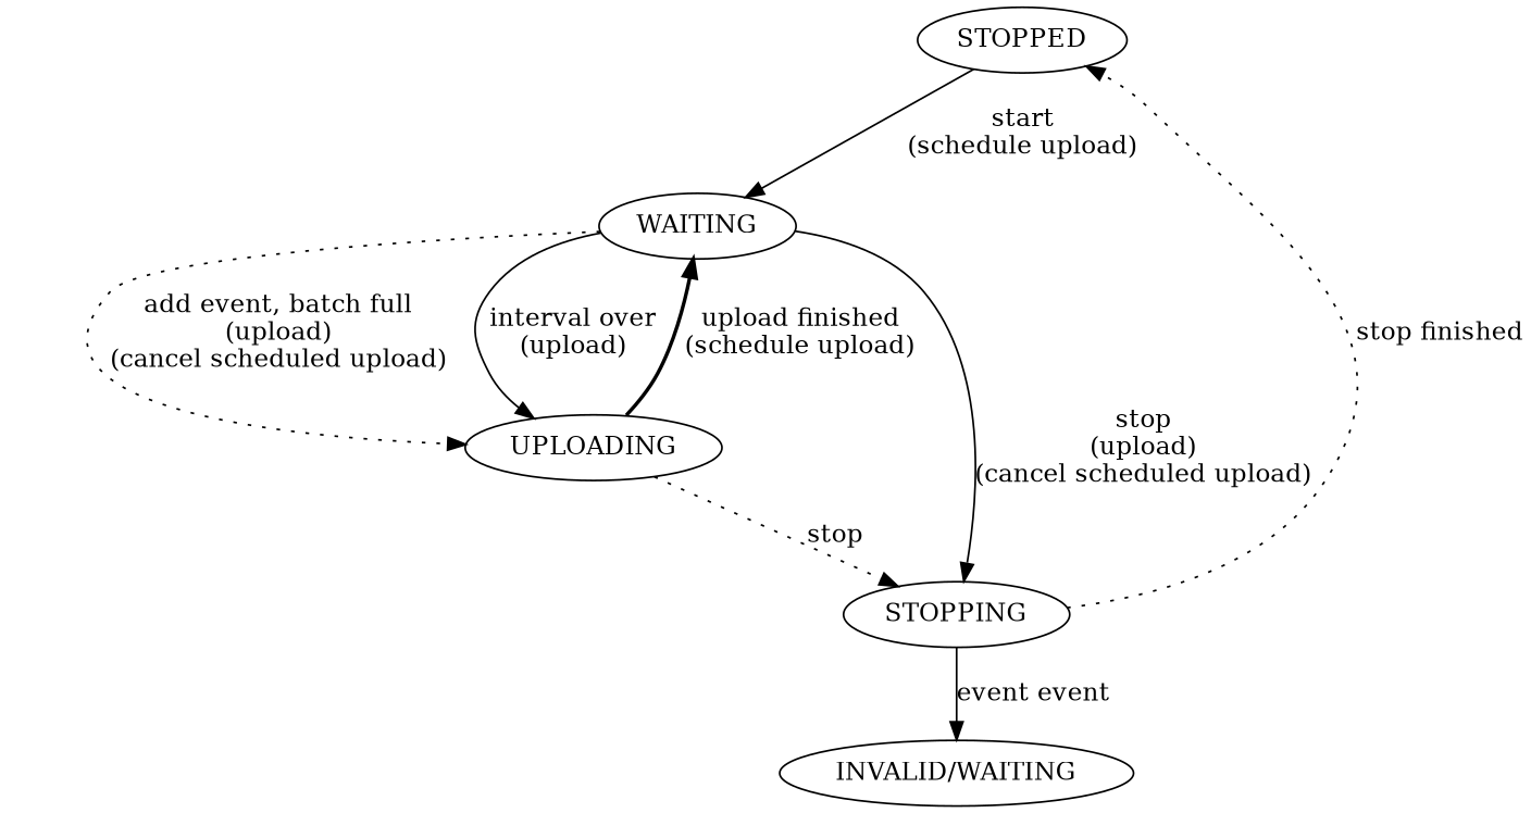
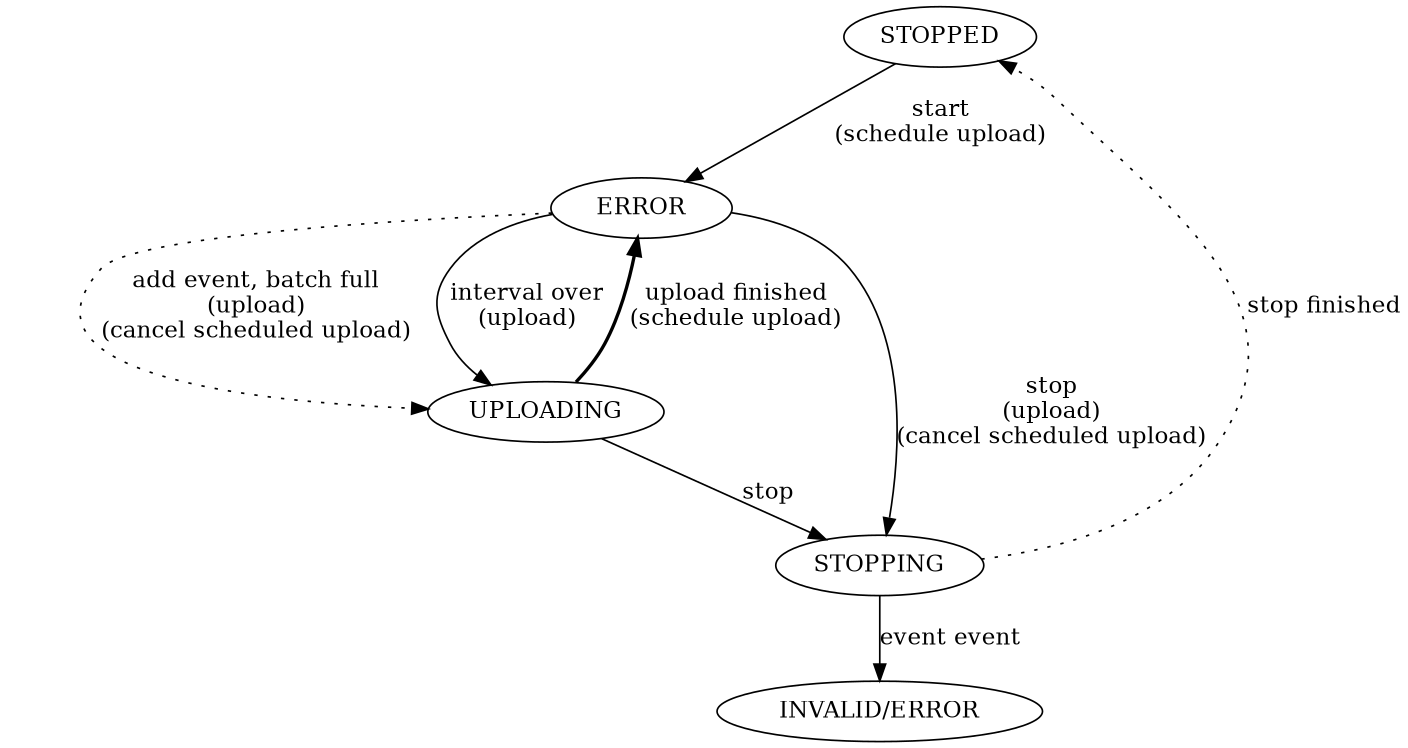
  digraph {
    edge [style=solid]
    STOPPED
-   WAITING
+   WAITING [label=ERROR]
    UPLOADING
    STOPPING
-   "INVALID/ERROR" [label="INVALID/WAITING"]
+   "INVALID/ERROR"
    STOPPED -> WAITING [label="start\n(schedule upload)"]
    WAITING -> UPLOADING [label="add event, batch full\n(upload)\n(cancel scheduled upload)" style=dotted]
    WAITING -> UPLOADING [label="interval over\n(upload)"]
    WAITING -> STOPPING [label="stop\n(upload)\n(cancel scheduled upload)"]
    UPLOADING -> WAITING [label="upload finished\n(schedule upload)" style=bold]
-   UPLOADING -> STOPPING [label=stop style=dotted]
+   UPLOADING -> STOPPING [label=stop]
    STOPPING -> STOPPED [label="stop finished" style=dotted]
    STOPPING -> "INVALID/ERROR" [label="event event"]
  }
